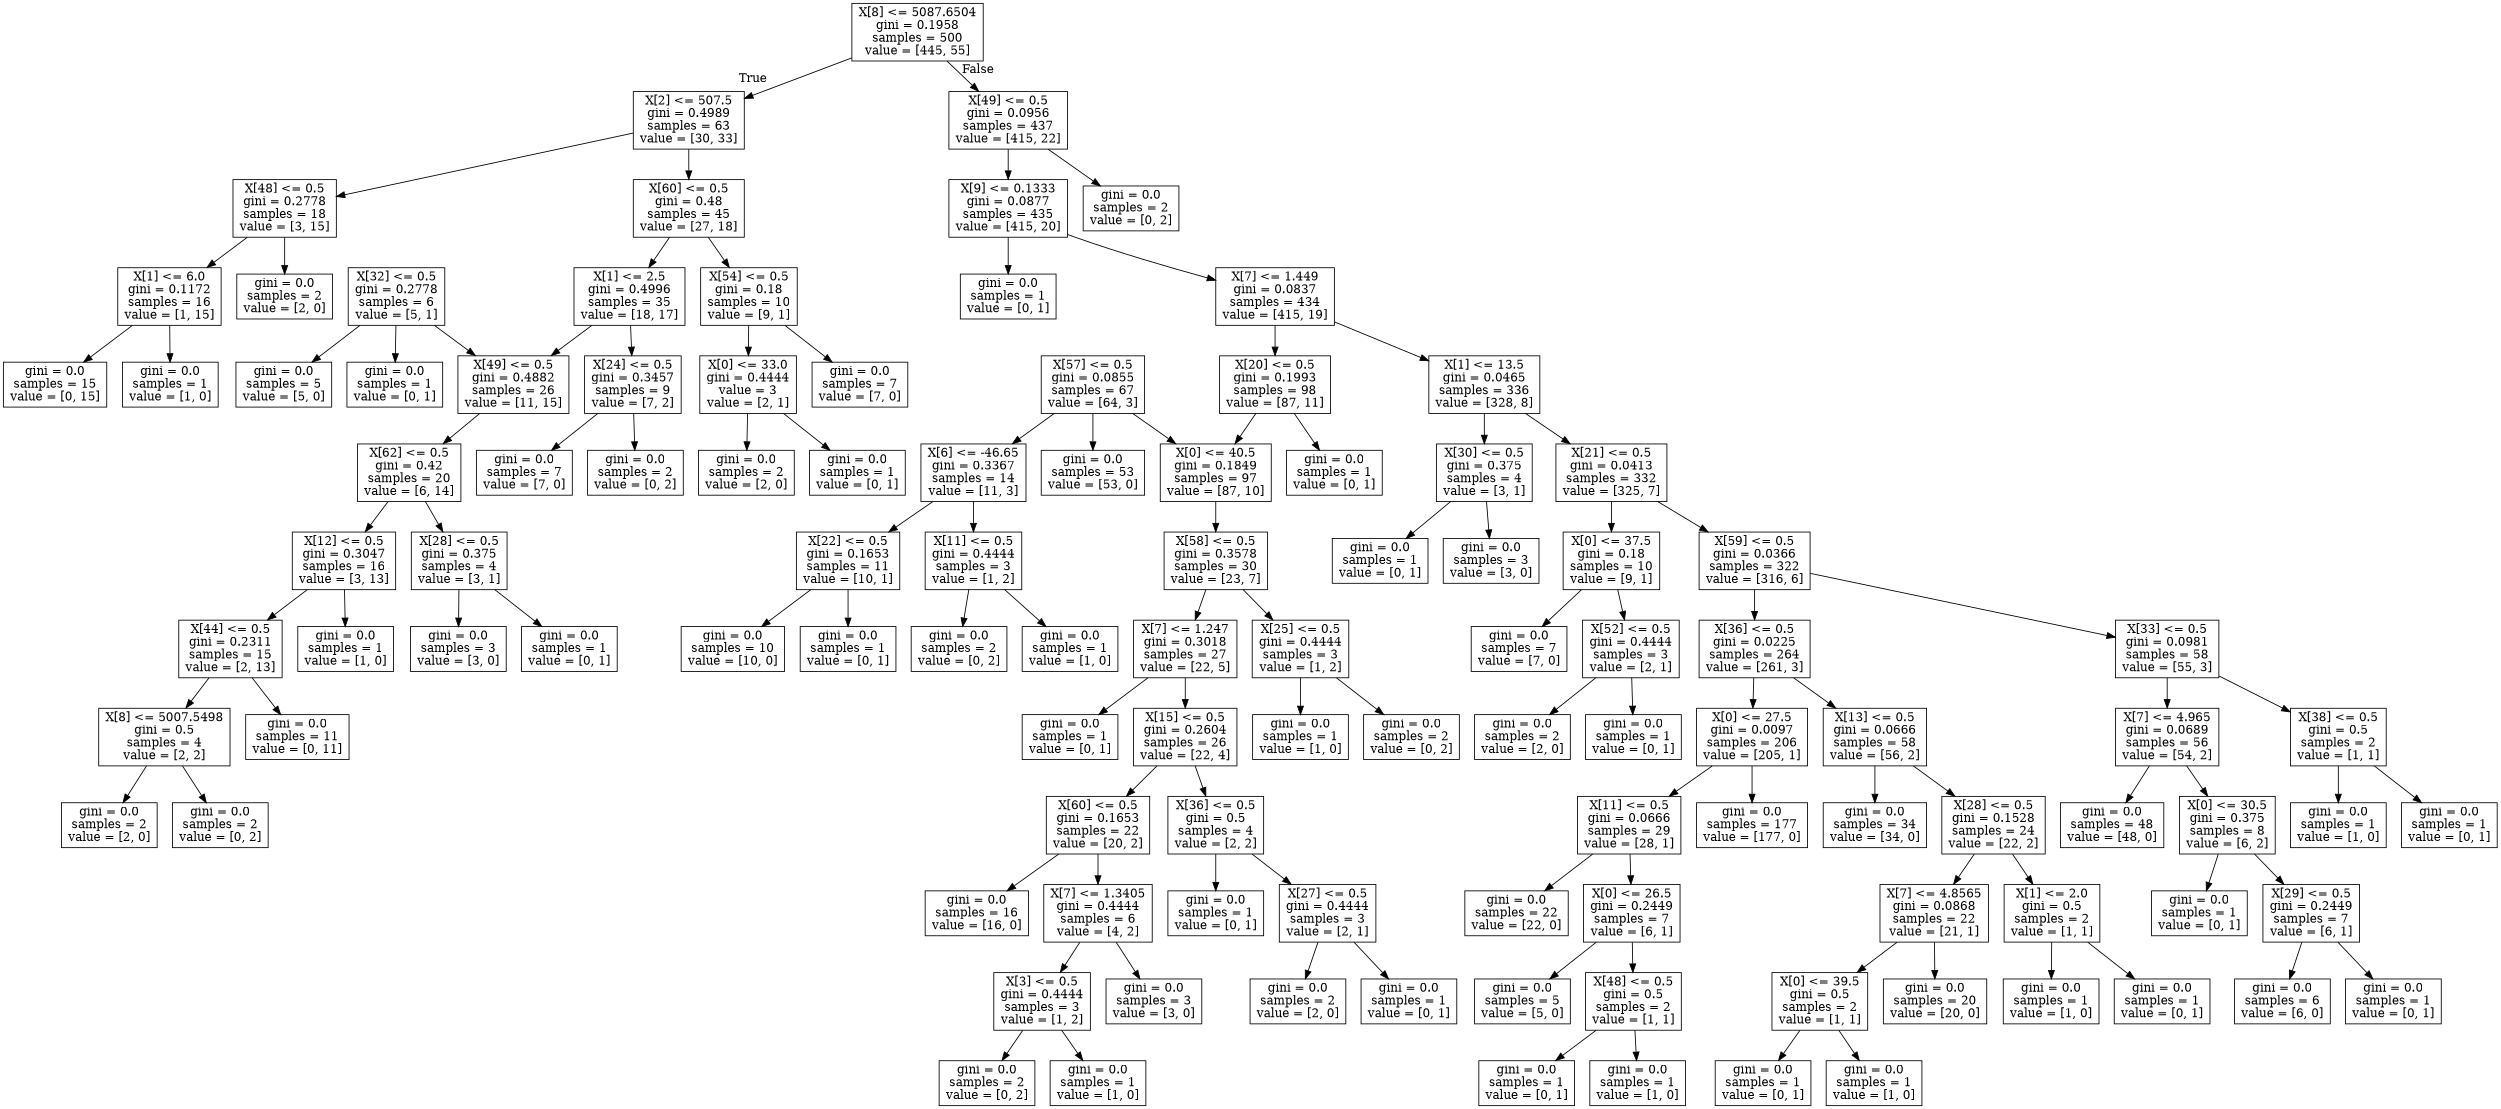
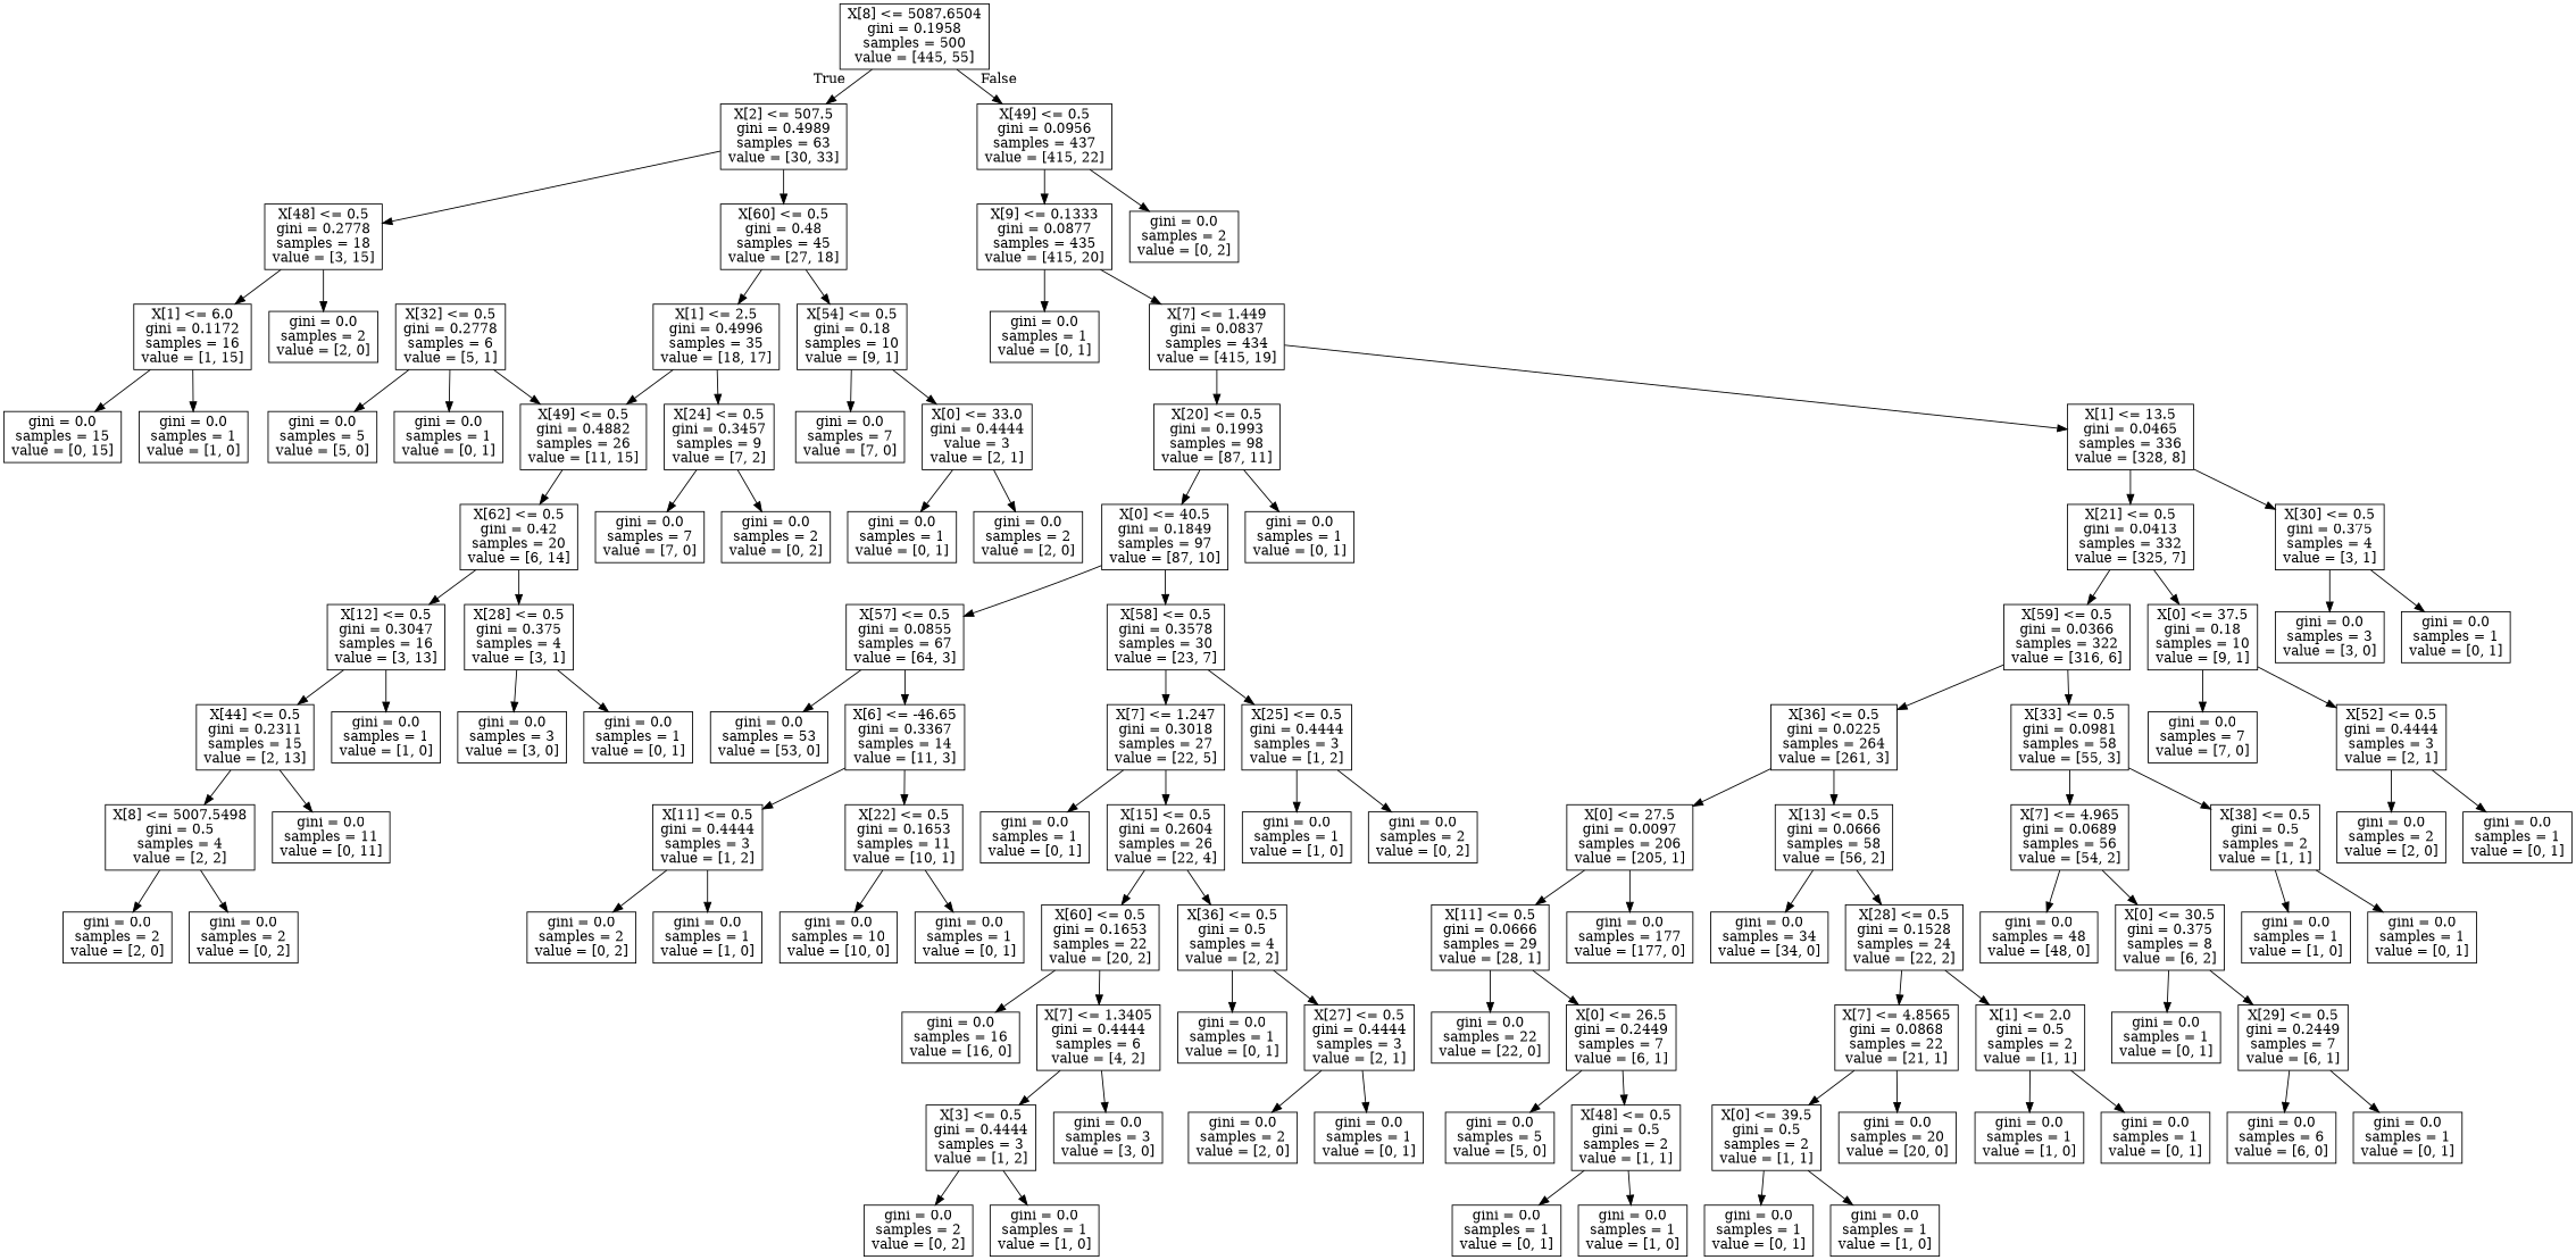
  digraph {
    node [shape=box]
    n1 [label="X[8] <= 5087.6504\ngini = 0.1958\nsamples = 500\nvalue = [445, 55]"]
    n2 [label="X[2] <= 507.5\ngini = 0.4989\nsamples = 63\nvalue = [30, 33]"]
    n3 [label="X[49] <= 0.5\ngini = 0.0956\nsamples = 437\nvalue = [415, 22]"]
    n4 [label="X[48] <= 0.5\ngini = 0.2778\nsamples = 18\nvalue = [3, 15]"]
    n5 [label="X[60] <= 0.5\ngini = 0.48\nsamples = 45\nvalue = [27, 18]"]
    n6 [label="X[9] <= 0.1333\ngini = 0.0877\nsamples = 435\nvalue = [415, 20]"]
    n7 [label="gini = 0.0\nsamples = 2\nvalue = [0, 2]"]
    n8 [label="X[1] <= 6.0\ngini = 0.1172\nsamples = 16\nvalue = [1, 15]"]
    n9 [label="gini = 0.0\nsamples = 2\nvalue = [2, 0]"]
    n10 [label="X[1] <= 2.5\ngini = 0.4996\nsamples = 35\nvalue = [18, 17]"]
    n11 [label="X[54] <= 0.5\ngini = 0.18\nsamples = 10\nvalue = [9, 1]"]
    n12 [label="gini = 0.0\nsamples = 15\nvalue = [0, 15]"]
    n13 [label="gini = 0.0\nsamples = 1\nvalue = [1, 0]"]
    n14 [label="X[49] <= 0.5\ngini = 0.4882\nsamples = 26\nvalue = [11, 15]"]
    n15 [label="X[24] <= 0.5\ngini = 0.3457\nsamples = 9\nvalue = [7, 2]"]
    n16 [label="gini = 0.0\nsamples = 7\nvalue = [7, 0]"]
    n17 [label="X[0] <= 33.0\ngini = 0.4444\nvalue = 3\nvalue = [2, 1]"]
    n18 [label="X[62] <= 0.5\ngini = 0.42\nsamples = 20\nvalue = [6, 14]"]
    n19 [label="gini = 0.0\nsamples = 7\nvalue = [7, 0]"]
    n20 [label="gini = 0.0\nsamples = 2\nvalue = [0, 2]"]
    n21 [label="X[12] <= 0.5\ngini = 0.3047\nsamples = 16\nvalue = [3, 13]"]
    n22 [label="X[28] <= 0.5\ngini = 0.375\nsamples = 4\nvalue = [3, 1]"]
    n23 [label="X[32] <= 0.5\ngini = 0.2778\nsamples = 6\nvalue = [5, 1]"]
    n24 [label="gini = 0.0\nsamples = 5\nvalue = [5, 0]"]
    n25 [label="gini = 0.0\nsamples = 1\nvalue = [0, 1]"]
    n26 [label="X[44] <= 0.5\ngini = 0.2311\nsamples = 15\nvalue = [2, 13]"]
    n27 [label="gini = 0.0\nsamples = 1\nvalue = [1, 0]"]
    n28 [label="gini = 0.0\nsamples = 3\nvalue = [3, 0]"]
    n29 [label="gini = 0.0\nsamples = 1\nvalue = [0, 1]"]
    n30 [label="X[8] <= 5007.5498\ngini = 0.5\nsamples = 4\nvalue = [2, 2]"]
    n31 [label="gini = 0.0\nsamples = 11\nvalue = [0, 11]"]
    n32 [label="gini = 0.0\nsamples = 2\nvalue = [2, 0]"]
    n33 [label="gini = 0.0\nsamples = 2\nvalue = [0, 2]"]
    n34 [label="gini = 0.0\nsamples = 1\nvalue = [0, 1]"]
    n35 [label="gini = 0.0\nsamples = 2\nvalue = [2, 0]"]
    n36 [label="gini = 0.0\nsamples = 1\nvalue = [0, 1]"]
    n37 [label="X[7] <= 1.449\ngini = 0.0837\nsamples = 434\nvalue = [415, 19]"]
    n38 [label="X[20] <= 0.5\ngini = 0.1993\nsamples = 98\nvalue = [87, 11]"]
    n39 [label="X[1] <= 13.5\ngini = 0.0465\nsamples = 336\nvalue = [328, 8]"]
    n40 [label="X[0] <= 40.5\ngini = 0.1849\nsamples = 97\nvalue = [87, 10]"]
    n41 [label="gini = 0.0\nsamples = 1\nvalue = [0, 1]"]
    n42 [label="X[21] <= 0.5\ngini = 0.0413\nsamples = 332\nvalue = [325, 7]"]
    n43 [label="X[30] <= 0.5\ngini = 0.375\nsamples = 4\nvalue = [3, 1]"]
    n44 [label="X[57] <= 0.5\ngini = 0.0855\nsamples = 67\nvalue = [64, 3]"]
    n45 [label="X[58] <= 0.5\ngini = 0.3578\nsamples = 30\nvalue = [23, 7]"]
    n46 [label="gini = 0.0\nsamples = 53\nvalue = [53, 0]"]
    n47 [label="X[6] <= -46.65\ngini = 0.3367\nsamples = 14\nvalue = [11, 3]"]
    n48 [label="X[7] <= 1.247\ngini = 0.3018\nsamples = 27\nvalue = [22, 5]"]
    n49 [label="X[25] <= 0.5\ngini = 0.4444\nsamples = 3\nvalue = [1, 2]"]
    n50 [label="X[11] <= 0.5\ngini = 0.4444\nsamples = 3\nvalue = [1, 2]"]
    n51 [label="X[22] <= 0.5\ngini = 0.1653\nsamples = 11\nvalue = [10, 1]"]
    n52 [label="gini = 0.0\nsamples = 2\nvalue = [0, 2]"]
    n53 [label="gini = 0.0\nsamples = 1\nvalue = [1, 0]"]
    n54 [label="gini = 0.0\nsamples = 10\nvalue = [10, 0]"]
    n55 [label="gini = 0.0\nsamples = 1\nvalue = [0, 1]"]
    n56 [label="gini = 0.0\nsamples = 1\nvalue = [0, 1]"]
    n57 [label="X[15] <= 0.5\ngini = 0.2604\nsamples = 26\nvalue = [22, 4]"]
    n58 [label="gini = 0.0\nsamples = 1\nvalue = [1, 0]"]
    n59 [label="gini = 0.0\nsamples = 2\nvalue = [0, 2]"]
    n60 [label="X[60] <= 0.5\ngini = 0.1653\nsamples = 22\nvalue = [20, 2]"]
    n61 [label="X[36] <= 0.5\ngini = 0.5\nsamples = 4\nvalue = [2, 2]"]
    n62 [label="gini = 0.0\nsamples = 16\nvalue = [16, 0]"]
    n63 [label="X[7] <= 1.3405\ngini = 0.4444\nsamples = 6\nvalue = [4, 2]"]
    n64 [label="gini = 0.0\nsamples = 1\nvalue = [0, 1]"]
    n65 [label="X[27] <= 0.5\ngini = 0.4444\nsamples = 3\nvalue = [2, 1]"]
    n66 [label="X[3] <= 0.5\ngini = 0.4444\nsamples = 3\nvalue = [1, 2]"]
    n67 [label="gini = 0.0\nsamples = 3\nvalue = [3, 0]"]
    n68 [label="gini = 0.0\nsamples = 2\nvalue = [0, 2]"]
    n69 [label="gini = 0.0\nsamples = 1\nvalue = [1, 0]"]
    n70 [label="gini = 0.0\nsamples = 2\nvalue = [2, 0]"]
    n71 [label="gini = 0.0\nsamples = 1\nvalue = [0, 1]"]
    n72 [label="X[59] <= 0.5\ngini = 0.0366\nsamples = 322\nvalue = [316, 6]"]
    n73 [label="X[0] <= 37.5\ngini = 0.18\nsamples = 10\nvalue = [9, 1]"]
    n74 [label="gini = 0.0\nsamples = 3\nvalue = [3, 0]"]
    n75 [label="gini = 0.0\nsamples = 1\nvalue = [0, 1]"]
    n76 [label="X[36] <= 0.5\ngini = 0.0225\nsamples = 264\nvalue = [261, 3]"]
    n77 [label="X[33] <= 0.5\ngini = 0.0981\nsamples = 58\nvalue = [55, 3]"]
    n78 [label="gini = 0.0\nsamples = 7\nvalue = [7, 0]"]
    n79 [label="X[52] <= 0.5\ngini = 0.4444\nsamples = 3\nvalue = [2, 1]"]
    n80 [label="X[0] <= 27.5\ngini = 0.0097\nsamples = 206\nvalue = [205, 1]"]
    n81 [label="X[13] <= 0.5\ngini = 0.0666\nsamples = 58\nvalue = [56, 2]"]
    n82 [label="X[7] <= 4.965\ngini = 0.0689\nsamples = 56\nvalue = [54, 2]"]
    n83 [label="X[38] <= 0.5\ngini = 0.5\nsamples = 2\nvalue = [1, 1]"]
    n84 [label="X[11] <= 0.5\ngini = 0.0666\nsamples = 29\nvalue = [28, 1]"]
    n85 [label="gini = 0.0\nsamples = 177\nvalue = [177, 0]"]
    n86 [label="gini = 0.0\nsamples = 34\nvalue = [34, 0]"]
    n87 [label="X[28] <= 0.5\ngini = 0.1528\nsamples = 24\nvalue = [22, 2]"]
    n88 [label="gini = 0.0\nsamples = 22\nvalue = [22, 0]"]
    n89 [label="X[0] <= 26.5\ngini = 0.2449\nsamples = 7\nvalue = [6, 1]"]
    n90 [label="gini = 0.0\nsamples = 5\nvalue = [5, 0]"]
    n91 [label="X[48] <= 0.5\ngini = 0.5\nsamples = 2\nvalue = [1, 1]"]
    n92 [label="gini = 0.0\nsamples = 1\nvalue = [0, 1]"]
    n93 [label="gini = 0.0\nsamples = 1\nvalue = [1, 0]"]
    n94 [label="X[7] <= 4.8565\ngini = 0.0868\nsamples = 22\nvalue = [21, 1]"]
    n95 [label="X[1] <= 2.0\ngini = 0.5\nsamples = 2\nvalue = [1, 1]"]
    n96 [label="X[0] <= 39.5\ngini = 0.5\nsamples = 2\nvalue = [1, 1]"]
    n97 [label="gini = 0.0\nsamples = 20\nvalue = [20, 0]"]
    n98 [label="gini = 0.0\nsamples = 1\nvalue = [1, 0]"]
    n99 [label="gini = 0.0\nsamples = 1\nvalue = [0, 1]"]
    n100 [label="gini = 0.0\nsamples = 1\nvalue = [0, 1]"]
    n101 [label="gini = 0.0\nsamples = 1\nvalue = [1, 0]"]
    n102 [label="gini = 0.0\nsamples = 48\nvalue = [48, 0]"]
    n103 [label="X[0] <= 30.5\ngini = 0.375\nsamples = 8\nvalue = [6, 2]"]
    n104 [label="gini = 0.0\nsamples = 1\nvalue = [1, 0]"]
    n105 [label="gini = 0.0\nsamples = 1\nvalue = [0, 1]"]
    n106 [label="gini = 0.0\nsamples = 1\nvalue = [0, 1]"]
    n107 [label="X[29] <= 0.5\ngini = 0.2449\nsamples = 7\nvalue = [6, 1]"]
    n108 [label="gini = 0.0\nsamples = 6\nvalue = [6, 0]"]
    n109 [label="gini = 0.0\nsamples = 1\nvalue = [0, 1]"]
    n110 [label="gini = 0.0\nsamples = 2\nvalue = [2, 0]"]
    n111 [label="gini = 0.0\nsamples = 1\nvalue = [0, 1]"]
    n1 -> n2 [headlabel=True labelangle=45 labeldistance=2.5]
    n1 -> n3 [headlabel=False labelangle=-45 labeldistance=2.5]
    n2 -> n4
    n2 -> n5
    n3 -> n6
    n3 -> n7
    n4 -> n8
    n4 -> n9
    n5 -> n10
    n5 -> n11
    n6 -> n36
    n6 -> n37
    n8 -> n12
    n8 -> n13
    n10 -> n14
    n10 -> n15
    n11 -> n16
    n11 -> n17
    n14 -> n18
    n15 -> n19
    n15 -> n20
    n17 -> n34
    n17 -> n35
    n18 -> n21
    n18 -> n22
    n21 -> n26
    n21 -> n27
    n22 -> n28
    n22 -> n29
    n23 -> n14
    n23 -> n24
    n23 -> n25
    n26 -> n30
    n26 -> n31
    n30 -> n32
    n30 -> n33
    n37 -> n38
    n37 -> n39
    n38 -> n40
    n38 -> n41
    n39 -> n42
    n39 -> n43
-   n44 -> n40
+   n40 -> n44
    n40 -> n45
    n42 -> n72
    n42 -> n73
    n43 -> n74
    n43 -> n75
    n44 -> n46
    n44 -> n47
    n45 -> n48
    n45 -> n49
    n47 -> n50
    n47 -> n51
    n48 -> n56
    n48 -> n57
    n49 -> n58
    n49 -> n59
    n50 -> n52
    n50 -> n53
    n51 -> n54
    n51 -> n55
    n57 -> n60
    n57 -> n61
    n60 -> n62
    n60 -> n63
    n61 -> n64
    n61 -> n65
    n63 -> n66
    n63 -> n67
    n65 -> n70
    n65 -> n71
    n66 -> n68
    n66 -> n69
    n72 -> n76
    n72 -> n77
    n73 -> n78
    n73 -> n79
    n76 -> n80
    n76 -> n81
    n77 -> n82
    n77 -> n83
    n79 -> n110
    n79 -> n111
    n80 -> n84
    n80 -> n85
    n81 -> n86
    n81 -> n87
    n82 -> n102
    n82 -> n103
    n83 -> n104
    n83 -> n105
    n84 -> n88
    n84 -> n89
    n87 -> n94
    n87 -> n95
    n89 -> n90
    n89 -> n91
    n91 -> n92
    n91 -> n93
    n94 -> n96
    n94 -> n97
    n95 -> n98
    n95 -> n99
    n96 -> n100
    n96 -> n101
    n103 -> n106
    n103 -> n107
    n107 -> n108
    n107 -> n109
  }
